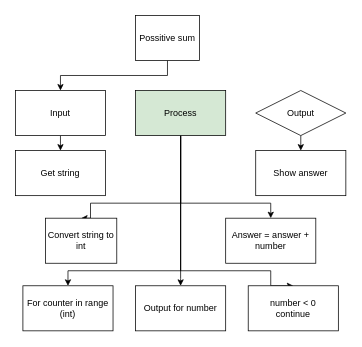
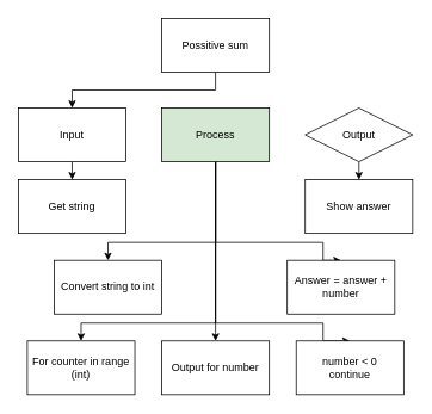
  <mxCell id="0" />
  <mxCell id="1" parent="0" />
  <mxCell id="2" style="edgeStyle=orthogonalEdgeStyle;shape=connector;rounded=0;html=1;exitX=0.5;exitY=1;exitDx=0;exitDy=0;entryX=0.5;entryY=0;entryDx=0;entryDy=0;labelBackgroundColor=default;fontFamily=Helvetica;fontSize=11;fontColor=default;endArrow=classic;strokeColor=default;" edge="1" parent="1" source="3" target="11"><mxGeometry relative="1" as="geometry" /></mxCell>
- <mxCell id="3" value="Possitive sum" style="rounded=0;whiteSpace=wrap;html=1;" vertex="1" parent="1"><mxGeometry x="180" y="20" width="85" height="60" as="geometry" /></mxCell>
+ <mxCell id="3" value="Possitive sum" style="rounded=0;whiteSpace=wrap;html=1;" vertex="1" parent="1"><mxGeometry x="180" y="20" width="120" height="60" as="geometry" /></mxCell>
  <mxCell id="4" style="edgeStyle=orthogonalEdgeStyle;shape=connector;rounded=0;html=1;exitX=0.5;exitY=1;exitDx=0;exitDy=0;entryX=0.5;entryY=0;entryDx=0;entryDy=0;labelBackgroundColor=default;fontFamily=Helvetica;fontSize=12;fontColor=default;endArrow=classic;strokeColor=default;" edge="1" parent="1" source="9" target="15"><mxGeometry relative="1" as="geometry"><Array as="points"><mxPoint x="240" y="270" /><mxPoint x="120" y="270" /></Array></mxGeometry></mxCell>
  <mxCell id="5" style="edgeStyle=orthogonalEdgeStyle;shape=connector;rounded=0;html=1;exitX=0.5;exitY=1;exitDx=0;exitDy=0;entryX=0.5;entryY=0;entryDx=0;entryDy=0;labelBackgroundColor=default;fontFamily=Helvetica;fontSize=12;fontColor=default;endArrow=classic;strokeColor=default;" edge="1" parent="1" source="9" target="16"><mxGeometry relative="1" as="geometry"><Array as="points"><mxPoint x="240" y="360" /><mxPoint x="90" y="360" /></Array></mxGeometry></mxCell>
  <mxCell id="6" style="edgeStyle=orthogonalEdgeStyle;shape=connector;rounded=0;html=1;exitX=0.5;exitY=1;exitDx=0;exitDy=0;entryX=0.5;entryY=0;entryDx=0;entryDy=0;labelBackgroundColor=default;fontFamily=Helvetica;fontSize=12;fontColor=default;endArrow=classic;strokeColor=default;" edge="1" parent="1" source="9" target="17"><mxGeometry relative="1" as="geometry"><Array as="points"><mxPoint x="240" y="370" /><mxPoint x="240" y="370" /></Array></mxGeometry></mxCell>
  <mxCell id="7" style="edgeStyle=orthogonalEdgeStyle;shape=connector;rounded=0;html=1;exitX=0.5;exitY=1;exitDx=0;exitDy=0;entryX=0.5;entryY=0;entryDx=0;entryDy=0;labelBackgroundColor=default;fontFamily=Helvetica;fontSize=12;fontColor=default;endArrow=classic;strokeColor=default;" edge="1" parent="1" source="9" target="18"><mxGeometry relative="1" as="geometry"><Array as="points"><mxPoint x="240" y="360" /><mxPoint x="360" y="360" /><mxPoint x="360" y="380" /></Array></mxGeometry></mxCell>
  <mxCell id="8" style="edgeStyle=orthogonalEdgeStyle;shape=connector;rounded=0;html=1;exitX=0.5;exitY=1;exitDx=0;exitDy=0;entryX=0.5;entryY=0;entryDx=0;entryDy=0;labelBackgroundColor=default;fontFamily=Helvetica;fontSize=12;fontColor=default;endArrow=classic;strokeColor=default;" edge="1" parent="1" source="9" target="19"><mxGeometry relative="1" as="geometry"><Array as="points"><mxPoint x="240" y="270" /><mxPoint x="360" y="270" /></Array></mxGeometry></mxCell>
  <mxCell id="9" value="Process" style="rounded=0;whiteSpace=wrap;html=1;fillColor=#d5e8d4;" vertex="1" parent="1"><mxGeometry x="180" y="120" width="120" height="60" as="geometry" /></mxCell>
  <mxCell id="10" style="edgeStyle=orthogonalEdgeStyle;shape=connector;rounded=0;html=1;exitX=0.5;exitY=1;exitDx=0;exitDy=0;entryX=0.5;entryY=0;entryDx=0;entryDy=0;labelBackgroundColor=default;fontFamily=Helvetica;fontSize=11;fontColor=default;endArrow=classic;strokeColor=default;" edge="1" parent="1" source="11"><mxGeometry relative="1" as="geometry"><mxPoint x="80" y="200" as="targetPoint" /></mxGeometry></mxCell>
  <mxCell id="11" value="Input" style="rounded=0;whiteSpace=wrap;html=1;" vertex="1" parent="1"><mxGeometry x="20" y="120" width="120" height="60" as="geometry" /></mxCell>
  <mxCell id="12" style="edgeStyle=orthogonalEdgeStyle;shape=connector;rounded=0;html=1;exitX=0.5;exitY=1;exitDx=0;exitDy=0;entryX=0.5;entryY=0;entryDx=0;entryDy=0;labelBackgroundColor=default;fontFamily=Helvetica;fontSize=12;fontColor=default;endArrow=classic;strokeColor=default;" edge="1" parent="1" source="13" target="20"><mxGeometry relative="1" as="geometry" /></mxCell>
  <mxCell id="13" value="Output" style="rhombus;whiteSpace=wrap;html=1;" vertex="1" parent="1"><mxGeometry x="340" y="120" width="120" height="60" as="geometry" /></mxCell>
  <mxCell id="14" value="Get string" style="rounded=0;whiteSpace=wrap;html=1;fontFamily=Helvetica;fontSize=12;fontColor=default;strokeColor=default;fillColor=default;" vertex="1" parent="1"><mxGeometry x="20" y="200" width="120" height="60" as="geometry" /></mxCell>
- <mxCell id="15" value="Convert string to int" style="rounded=0;whiteSpace=wrap;html=1;fontFamily=Helvetica;fontSize=12;fontColor=default;strokeColor=default;fillColor=default;" vertex="1" parent="1"><mxGeometry x="60" y="290" width="95" height="60" as="geometry" /></mxCell>
+ <mxCell id="15" value="Convert string to int" style="rounded=0;whiteSpace=wrap;html=1;fontFamily=Helvetica;fontSize=12;fontColor=default;strokeColor=default;fillColor=default;" vertex="1" parent="1"><mxGeometry x="60" y="290" width="120" height="60" as="geometry" /></mxCell>
  <mxCell id="16" value="For counter in range (int)" style="rounded=0;whiteSpace=wrap;html=1;fontFamily=Helvetica;fontSize=12;fontColor=default;strokeColor=default;fillColor=default;" vertex="1" parent="1"><mxGeometry x="30" y="380" width="120" height="60" as="geometry" /></mxCell>
  <mxCell id="17" value="Output for number" style="rounded=0;whiteSpace=wrap;html=1;fontFamily=Helvetica;fontSize=12;fontColor=default;strokeColor=default;fillColor=default;" vertex="1" parent="1"><mxGeometry x="180" y="380" width="120" height="60" as="geometry" /></mxCell>
  <mxCell id="18" value="number &amp;lt; 0&lt;br&gt;continue" style="rounded=0;whiteSpace=wrap;html=1;fontFamily=Helvetica;fontSize=12;fontColor=default;strokeColor=default;fillColor=default;" vertex="1" parent="1"><mxGeometry x="330" y="380" width="120" height="60" as="geometry" /></mxCell>
- <mxCell id="19" value="Answer = answer + number" style="rounded=0;whiteSpace=wrap;html=1;fontFamily=Helvetica;fontSize=12;fontColor=default;strokeColor=default;fillColor=default;" vertex="1" parent="1"><mxGeometry x="300" y="290" width="120" height="60" as="geometry" /></mxCell>
+ <mxCell id="19" value="Answer = answer + number" style="rounded=0;whiteSpace=wrap;html=1;fontFamily=Helvetica;fontSize=12;fontColor=default;strokeColor=default;fillColor=default;" vertex="1" parent="1"><mxGeometry x="320" y="290" width="120" height="60" as="geometry" /></mxCell>
  <mxCell id="20" value="Show answer" style="rounded=0;whiteSpace=wrap;html=1;fontFamily=Helvetica;fontSize=12;fontColor=default;strokeColor=default;fillColor=default;" vertex="1" parent="1"><mxGeometry x="340" y="200" width="120" height="60" as="geometry" /></mxCell>
